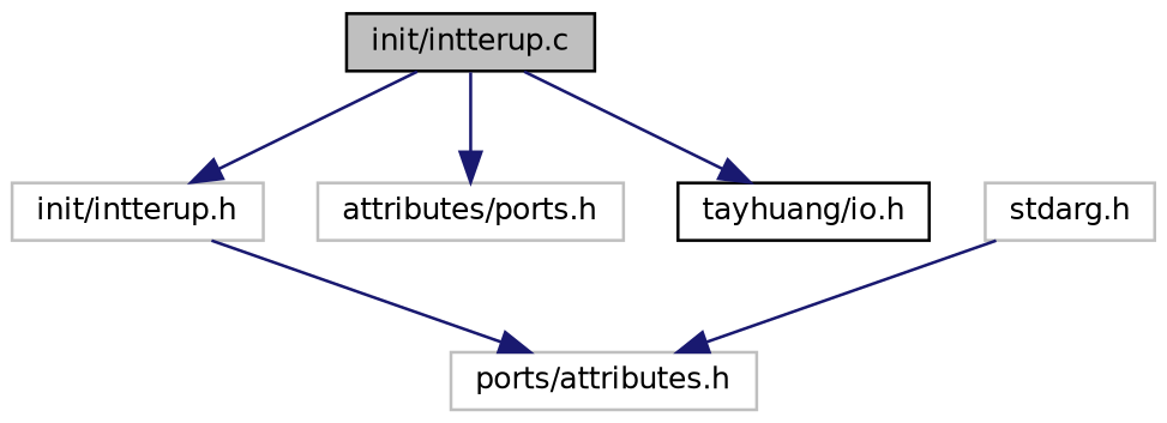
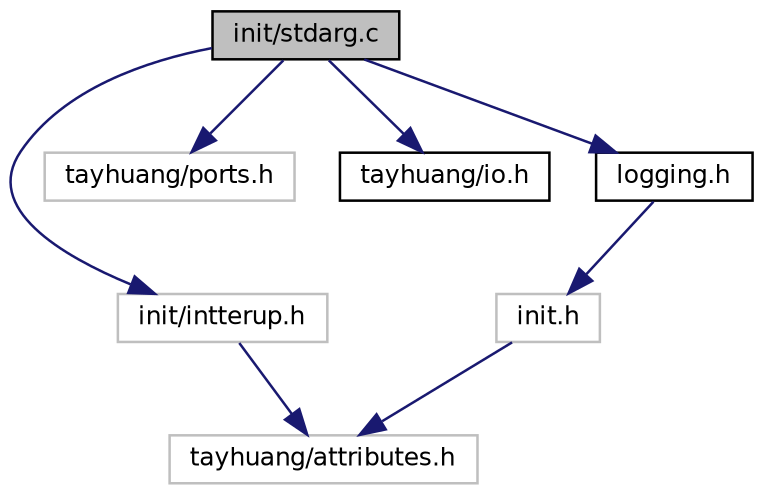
  digraph {
    node [color=grey75 fillcolor=white fontname=Helvetica fontsize=10 shape=record style=filled]
    edge [color=midnightblue fontname=Helvetica fontsize=10 labelfontname=Helvetica labelfontsize=10 style=solid]
-   n1 [color=black fillcolor=grey75 fontcolor=black height=0.2 label="init/intterup.c" width=0.4]
+   n1 [color=black fillcolor=grey75 fontcolor=black height=0.2 label="init/stdarg.c" width=0.4]
    n2 [height=0.2 label="init/intterup.h" width=0.4]
-   n3 [height=0.2 label="attributes/ports.h" width=0.4]
+   n3 [height=0.2 label="tayhuang/ports.h" width=0.4]
    n4 [color=black height=0.2 label="tayhuang/io.h" width=0.4]
-   n6 [height=0.2 label="ports/attributes.h" width=0.4]
-   n7 [height=0.2 label="stdarg.h" width=0.4]
+   n5 [color=black height=0.2 label="logging.h" width=0.4]
+   n6 [height=0.2 label="tayhuang/attributes.h" width=0.4]
+   n7 [height=0.2 label="init.h" width=0.4]
    n1 -> n2
    n1 -> n3
    n1 -> n4
+   n1 -> n5
    n2 -> n6
+   n5 -> n7
    n7 -> n6
  }
